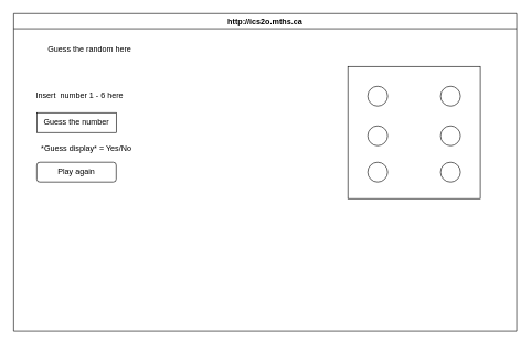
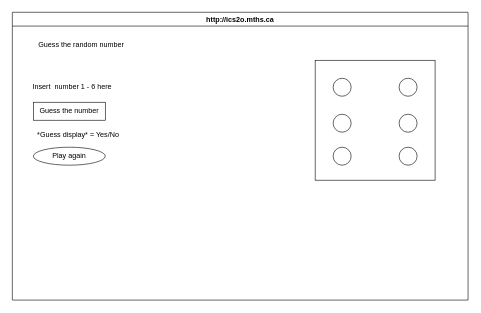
  <mxCell id="0" />
  <mxCell id="1" parent="0" />
  <mxCell id="2" value="http://ics2o.mths.ca" style="swimlane;whiteSpace=wrap;html=1;" parent="1" vertex="1"><mxGeometry x="20" y="20" width="760" height="480" as="geometry" /></mxCell>
- <mxCell id="3" value="Guess the random here" style="text;html=1;strokeColor=none;fillColor=none;align=center;verticalAlign=middle;whiteSpace=wrap;rounded=0;" vertex="1" parent="2"><mxGeometry x="20" y="40" width="190" height="30" as="geometry" /></mxCell>
+ <mxCell id="3" value="Guess the random number" style="text;html=1;strokeColor=none;fillColor=none;align=center;verticalAlign=middle;whiteSpace=wrap;rounded=0;" vertex="1" parent="2"><mxGeometry x="20" y="40" width="190" height="30" as="geometry" /></mxCell>
  <mxCell id="4" value="Insert&amp;nbsp; number 1 - 6 here" style="text;html=1;strokeColor=none;fillColor=none;align=center;verticalAlign=middle;whiteSpace=wrap;rounded=0;" vertex="1" parent="2"><mxGeometry x="10" y="110" width="180" height="30" as="geometry" /></mxCell>
  <mxCell id="5" value="*Guess display* = Yes/No" style="text;html=1;strokeColor=none;fillColor=none;align=center;verticalAlign=middle;whiteSpace=wrap;rounded=0;" vertex="1" parent="2"><mxGeometry x="20" y="190" width="180" height="30" as="geometry" /></mxCell>
- <mxCell id="6" value="Play again" style="rounded=1;whiteSpace=wrap;html=1;" vertex="1" parent="2"><mxGeometry x="35" y="225" width="120" height="30" as="geometry" /></mxCell>
+ <mxCell id="6" value="Play again" style="ellipse;whiteSpace=wrap;html=1;" vertex="1" parent="2"><mxGeometry x="35" y="225" width="120" height="30" as="geometry" /></mxCell>
  <mxCell id="7" value="Guess the number" style="whiteSpace=wrap;html=1;rounded=0;" vertex="1" parent="2"><mxGeometry x="35" y="150" width="120" height="30" as="geometry" /></mxCell>
  <mxCell id="8" value="" style="whiteSpace=wrap;html=1;aspect=fixed;" vertex="1" parent="2"><mxGeometry x="505" y="80" width="200" height="200" as="geometry" /></mxCell>
  <mxCell id="9" value="" style="ellipse;whiteSpace=wrap;html=1;aspect=fixed;" vertex="1" parent="2"><mxGeometry x="535" y="110" width="30" height="30" as="geometry" /></mxCell>
  <mxCell id="10" value="" style="ellipse;whiteSpace=wrap;html=1;aspect=fixed;" vertex="1" parent="2"><mxGeometry x="645" y="110" width="30" height="30" as="geometry" /></mxCell>
  <mxCell id="11" value="" style="ellipse;whiteSpace=wrap;html=1;aspect=fixed;" vertex="1" parent="2"><mxGeometry x="645" y="170" width="30" height="30" as="geometry" /></mxCell>
  <mxCell id="12" value="" style="ellipse;whiteSpace=wrap;html=1;aspect=fixed;" vertex="1" parent="2"><mxGeometry x="645" y="225" width="30" height="30" as="geometry" /></mxCell>
  <mxCell id="13" value="" style="ellipse;whiteSpace=wrap;html=1;aspect=fixed;" vertex="1" parent="2"><mxGeometry x="535" y="170" width="30" height="30" as="geometry" /></mxCell>
  <mxCell id="14" value="" style="ellipse;whiteSpace=wrap;html=1;aspect=fixed;" vertex="1" parent="2"><mxGeometry x="535" y="225" width="30" height="30" as="geometry" /></mxCell>
